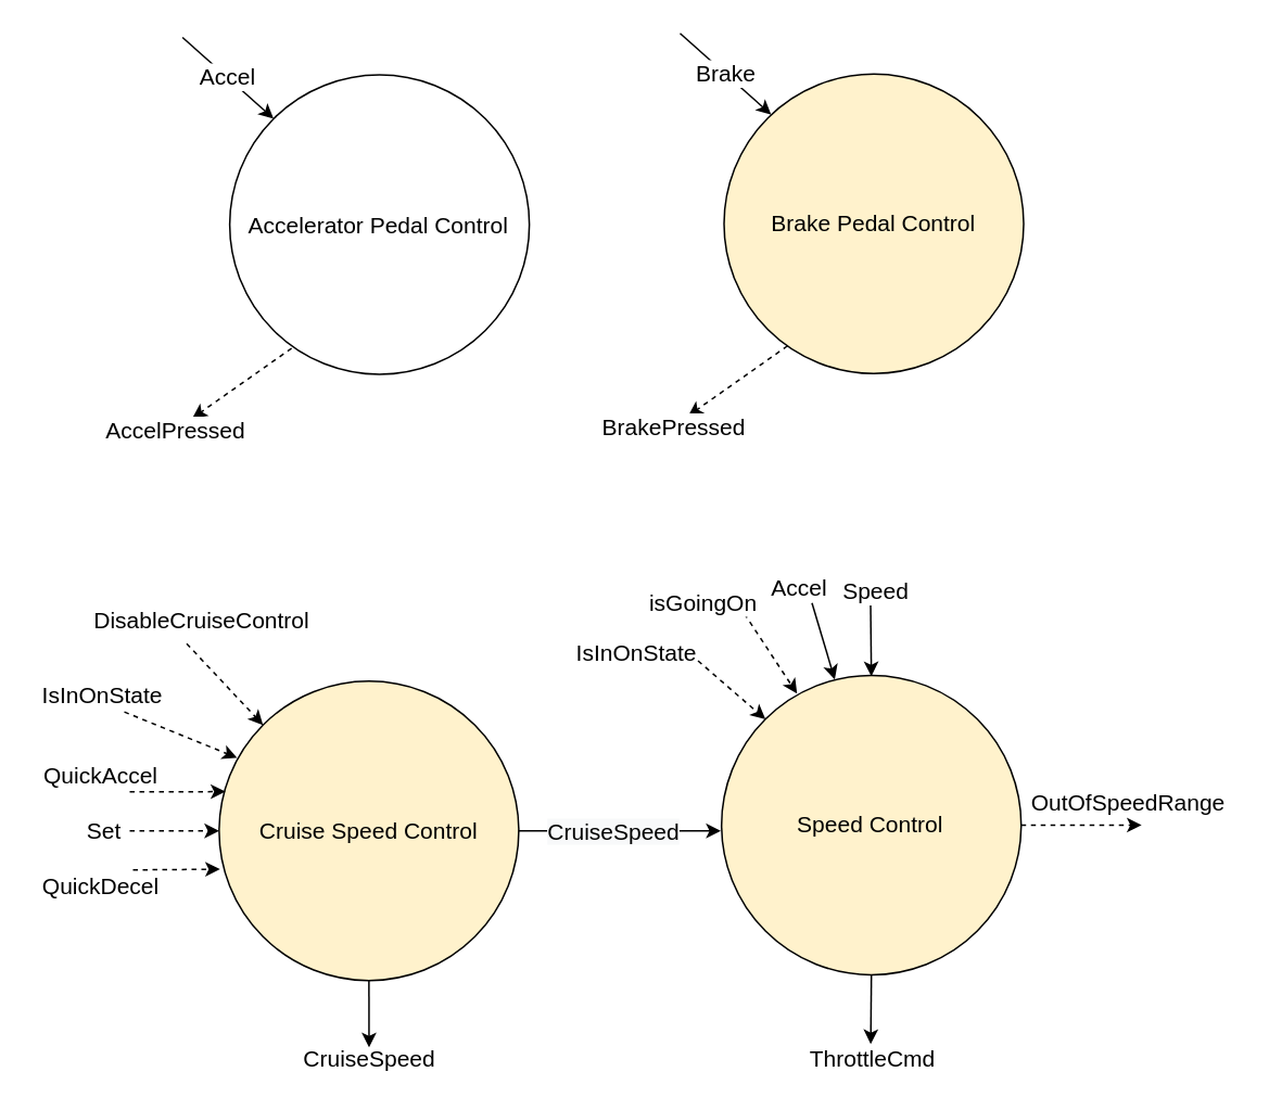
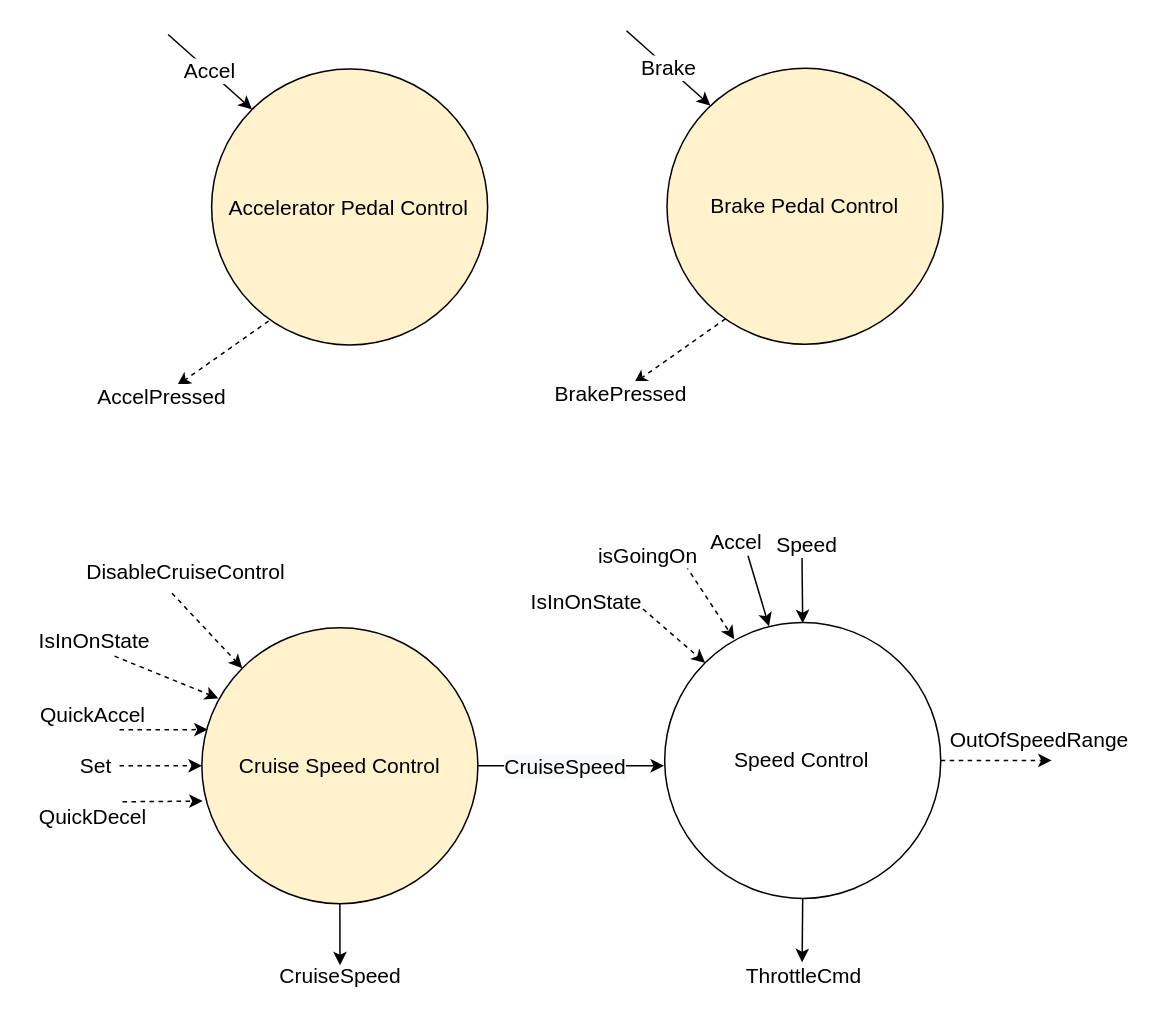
  <mxCell id="0" />
  <mxCell id="1" parent="0" />
- <mxCell id="2" value="Accelerator Pedal Control" style="ellipse;whiteSpace=wrap;html=1;aspect=fixed;fontSize=14;" parent="1" vertex="1"><mxGeometry x="140.42" y="45.5" width="184" height="184" as="geometry" /></mxCell>
+ <mxCell id="2" value="Accelerator Pedal Control" style="ellipse;whiteSpace=wrap;html=1;aspect=fixed;fontSize=14;fillColor=#fff2cc;" parent="1" vertex="1"><mxGeometry x="140.42" y="45.5" width="184" height="184" as="geometry" /></mxCell>
  <mxCell id="3" value="Brake Pedal Control" style="ellipse;whiteSpace=wrap;html=1;aspect=fixed;fontSize=14;fillColor=#fff2cc;" parent="1" vertex="1"><mxGeometry x="444" y="45" width="184" height="184" as="geometry" /></mxCell>
- <mxCell id="4" value="Speed Control" style="ellipse;whiteSpace=wrap;html=1;aspect=fixed;fontSize=14;fillColor=#fff2cc;" parent="1" vertex="1"><mxGeometry x="442.47" y="414.45" width="184" height="184" as="geometry" /></mxCell>
+ <mxCell id="4" value="Speed Control" style="ellipse;whiteSpace=wrap;html=1;aspect=fixed;fontSize=14;" parent="1" vertex="1"><mxGeometry x="442.47" y="414.45" width="184" height="184" as="geometry" /></mxCell>
  <mxCell id="5" value="Cruise Speed Control" style="ellipse;whiteSpace=wrap;html=1;aspect=fixed;fontSize=14;fillColor=#fff2cc;" parent="1" vertex="1"><mxGeometry x="133.92" y="418" width="184" height="184" as="geometry" /></mxCell>
  <mxCell id="6" value="Accel" style="endArrow=classic;html=1;strokeColor=#000000;entryX=0;entryY=0;entryDx=0;entryDy=0;fontSize=14;" parent="1" target="2" edge="1"><mxGeometry width="50" height="50" relative="1" as="geometry"><mxPoint x="111.42" y="22.5" as="sourcePoint" /><mxPoint x="498.42" y="223.5" as="targetPoint" /></mxGeometry></mxCell>
  <mxCell id="7" value="AccelPressed" style="endArrow=classic;html=1;strokeColor=#000000;fontSize=14;dashed=1;" parent="1" edge="1"><mxGeometry x="1" y="-12" width="50" height="50" relative="1" as="geometry"><mxPoint x="178.42" y="213.5" as="sourcePoint" /><mxPoint x="117.42" y="256.5" as="targetPoint" /><mxPoint x="-3" y="17" as="offset" /></mxGeometry></mxCell>
  <mxCell id="8" value="Brake" style="endArrow=classic;html=1;strokeColor=#000000;entryX=0;entryY=0;entryDx=0;entryDy=0;fontSize=14;" parent="1" edge="1"><mxGeometry width="50" height="50" relative="1" as="geometry"><mxPoint x="417" y="20" as="sourcePoint" /><mxPoint x="472.946" y="69.946" as="targetPoint" /></mxGeometry></mxCell>
  <mxCell id="9" value="BrakePressed" style="endArrow=classic;html=1;strokeColor=#000000;fontSize=14;dashed=1;" parent="1" edge="1"><mxGeometry x="1" y="11" width="50" height="50" relative="1" as="geometry"><mxPoint x="483" y="212" as="sourcePoint" /><mxPoint x="422" y="255" as="targetPoint" /><mxPoint x="-15" y="-2" as="offset" /></mxGeometry></mxCell>
  <mxCell id="10" value="" style="group;rotation=90;" parent="1" vertex="1" connectable="0"><mxGeometry x="442.47" y="391" width="41" height="46" as="geometry" /></mxCell>
  <mxCell id="11" value="" style="endArrow=classic;html=1;strokeColor=#000000;fontSize=14;" parent="10" edge="1"><mxGeometry width="50" height="50" relative="1" as="geometry"><mxPoint x="91.53" y="-20" as="sourcePoint" /><mxPoint x="92" y="24" as="targetPoint" /></mxGeometry></mxCell>
  <mxCell id="12" value="Speed" style="text;html=1;align=center;verticalAlign=middle;resizable=0;points=[];labelBackgroundColor=#ffffff;fontSize=14;" parent="11" vertex="1" connectable="0"><mxGeometry x="-0.052" y="2" relative="1" as="geometry"><mxPoint x="-0.22" y="-29.91" as="offset" /></mxGeometry></mxCell>
  <mxCell id="13" value="&lt;span style=&quot;color: rgba(0 , 0 , 0 , 0) ; font-family: monospace ; font-size: 0px&quot;&gt;%3CmxGraphModel%3E%3Croot%3E%3CmxCell%20id%3D%220%22%2F%3E%3CmxCell%20id%3D%221%22%20parent%3D%220%22%2F%3E%3CmxCell%20id%3D%222%22%20value%3D%22%22%20style%3D%22group%3Brotation%3D90%3B%22%20vertex%3D%221%22%20connectable%3D%220%22%20parent%3D%221%22%3E%3CmxGeometry%20x%3D%22937%22%20y%3D%2262%22%20width%3D%2241%22%20height%3D%2246%22%20as%3D%22geometry%22%2F%3E%3C%2FmxCell%3E%3CmxCell%20id%3D%223%22%20value%3D%22%22%20style%3D%22endArrow%3Dclassic%3Bhtml%3D1%3BstrokeColor%3D%23000000%3BfontSize%3D14%3B%22%20edge%3D%221%22%20parent%3D%222%22%3E%3CmxGeometry%20width%3D%2250%22%20height%3D%2250%22%20relative%3D%221%22%20as%3D%22geometry%22%3E%3CmxPoint%20x%3D%22-2%22%20y%3D%222%22%20as%3D%22sourcePoint%22%2F%3E%3CmxPoint%20x%3D%2240%22%20y%3D%2241%22%20as%3D%22targetPoint%22%2F%3E%3C%2FmxGeometry%3E%3C%2FmxCell%3E%3CmxCell%20id%3D%224%22%20value%3D%22%22%20style%3D%22endArrow%3Dclassic%3Bhtml%3D1%3BstrokeColor%3D%23000000%3BfontSize%3D14%3B%22%20edge%3D%221%22%20parent%3D%222%22%3E%3CmxGeometry%20width%3D%2250%22%20height%3D%2250%22%20relative%3D%221%22%20as%3D%22geometry%22%3E%3CmxPoint%20x%3D%221%22%20y%3D%225%22%20as%3D%22sourcePoint%22%2F%3E%3CmxPoint%20x%3D%2243%22%20y%3D%2244%22%20as%3D%22targetPoint%22%2F%3E%3C%2FmxGeometry%3E%3C%2FmxCell%3E%3CmxCell%20id%3D%225%22%20value%3D%22Speed%22%20style%3D%22text%3Bhtml%3D1%3Balign%3Dcenter%3BverticalAlign%3Dmiddle%3Bresizable%3D0%3Bpoints%3D%5B%5D%3BlabelBackgroundColor%3D%23ffffff%3BfontSize%3D14%3B%22%20vertex%3D%221%22%20connectable%3D%220%22%20parent%3D%224%22%3E%3CmxGeometry%20x%3D%22-0.052%22%20y%3D%222%22%20relative%3D%221%22%20as%3D%22geometry%22%3E%3CmxPoint%20x%3D%22-5.46%22%20y%3D%22-4.2%22%20as%3D%22offset%22%2F%3E%3C%2FmxGeometry%3E%3C%2FmxCell%3E%3C%2Froot%3E%3C%2FmxGraphModel%3E&lt;/span&gt;" style="text;html=1;align=center;verticalAlign=middle;resizable=0;points=[];autosize=1;fontSize=14;" parent="1" vertex="1"><mxGeometry x="366" y="375" width="10" height="26" as="geometry" /></mxCell>
  <mxCell id="14" value="" style="group;rotation=90;" parent="1" vertex="1" connectable="0"><mxGeometry x="609.47" y="558.45" width="41" height="46" as="geometry" /></mxCell>
  <mxCell id="15" value="" style="endArrow=classic;html=1;strokeColor=#000000;fontSize=14;exitX=0.5;exitY=1;exitDx=0;exitDy=0;" parent="14" source="4" edge="1"><mxGeometry width="50" height="50" relative="1" as="geometry"><mxPoint x="1" y="5" as="sourcePoint" /><mxPoint x="-75.39" y="82.55" as="targetPoint" /></mxGeometry></mxCell>
  <mxCell id="16" value="ThrottleCmd" style="text;html=1;align=center;verticalAlign=middle;resizable=0;points=[];labelBackgroundColor=#ffffff;fontSize=14;" parent="15" vertex="1" connectable="0"><mxGeometry x="-0.052" y="2" relative="1" as="geometry"><mxPoint x="-1.82" y="31.53" as="offset" /></mxGeometry></mxCell>
  <mxCell id="17" value="" style="endArrow=classic;html=1;strokeColor=#000000;fontSize=14;dashed=1;exitX=1;exitY=0.5;exitDx=0;exitDy=0;" parent="1" source="4" edge="1"><mxGeometry width="50" height="50" relative="1" as="geometry"><mxPoint x="525.47" y="598.45" as="sourcePoint" /><mxPoint x="700.47" y="506.45" as="targetPoint" /></mxGeometry></mxCell>
  <mxCell id="18" value="OutOfSpeedRange" style="text;html=1;align=center;verticalAlign=middle;resizable=0;points=[];autosize=1;fontSize=14;" parent="1" vertex="1"><mxGeometry x="627.08" y="482" width="129" height="21" as="geometry" /></mxCell>
  <mxCell id="19" value="" style="endArrow=classic;html=1;strokeColor=#000000;fontSize=14;" parent="1" edge="1"><mxGeometry width="50" height="50" relative="1" as="geometry"><mxPoint x="498" y="370" as="sourcePoint" /><mxPoint x="512" y="417" as="targetPoint" /></mxGeometry></mxCell>
  <mxCell id="20" value="Accel" style="text;html=1;align=center;verticalAlign=middle;resizable=0;points=[];labelBackgroundColor=#ffffff;fontSize=14;" parent="19" vertex="1" connectable="0"><mxGeometry x="0.567" y="-1" relative="1" as="geometry"><mxPoint x="-18" y="-46.06" as="offset" /></mxGeometry></mxCell>
  <mxCell id="21" value="" style="endArrow=classic;html=1;strokeColor=#000000;fontSize=14;exitX=1;exitY=0.5;exitDx=0;exitDy=0;" parent="1" source="5" edge="1"><mxGeometry width="50" height="50" relative="1" as="geometry"><mxPoint x="728" y="328.46" as="sourcePoint" /><mxPoint x="442" y="510" as="targetPoint" /><Array as="points" /></mxGeometry></mxCell>
  <mxCell id="22" value="&lt;span style=&quot;background-color: rgb(248, 249, 250); font-size: 14px;&quot;&gt;&lt;font style=&quot;font-size: 14px;&quot;&gt;CruiseSpeed&lt;/font&gt;&lt;/span&gt;" style="edgeLabel;html=1;align=center;verticalAlign=middle;resizable=0;points=[];fontSize=14;" parent="21" vertex="1" connectable="0"><mxGeometry x="-0.073" relative="1" as="geometry"><mxPoint as="offset" /></mxGeometry></mxCell>
  <mxCell id="23" value="&lt;font style=&quot;font-size: 14px&quot;&gt;Set&lt;/font&gt;" style="endArrow=classic;html=1;entryX=0;entryY=0.5;entryDx=0;entryDy=0;dashed=1;" parent="1" target="5" edge="1"><mxGeometry x="-1" y="-16" width="50" height="50" relative="1" as="geometry"><mxPoint x="79" y="510" as="sourcePoint" /><mxPoint x="224.4" y="603.24" as="targetPoint" /><mxPoint x="-16" y="-16" as="offset" /></mxGeometry></mxCell>
  <mxCell id="24" value="&lt;font style=&quot;font-size: 14px&quot;&gt;QuickAccel&lt;/font&gt;" style="endArrow=classic;html=1;entryX=0.021;entryY=0.369;entryDx=0;entryDy=0;dashed=1;entryPerimeter=0;" parent="1" target="5" edge="1"><mxGeometry x="-1" y="21" width="50" height="50" relative="1" as="geometry"><mxPoint x="79" y="486" as="sourcePoint" /><mxPoint x="191.92" y="597" as="targetPoint" /><mxPoint x="-18" y="11" as="offset" /></mxGeometry></mxCell>
  <mxCell id="25" value="&lt;font style=&quot;font-size: 14px&quot;&gt;QuickDecel&lt;/font&gt;" style="endArrow=classic;html=1;entryX=0.003;entryY=0.628;entryDx=0;entryDy=0;entryPerimeter=0;fontSize=12;dashed=1;" parent="1" target="5" edge="1"><mxGeometry x="-1" y="-22" width="50" height="50" relative="1" as="geometry"><mxPoint x="81" y="534" as="sourcePoint" /><mxPoint x="255.12" y="597.32" as="targetPoint" /><mxPoint x="-20" y="-12" as="offset" /></mxGeometry></mxCell>
  <mxCell id="26" value="" style="endArrow=classic;html=1;strokeColor=#000000;fontSize=14;exitX=0.5;exitY=1;exitDx=0;exitDy=0;" parent="1" source="5" edge="1"><mxGeometry width="50" height="50" relative="1" as="geometry"><mxPoint x="317.92" y="511.46" as="sourcePoint" /><mxPoint x="226" y="643" as="targetPoint" /></mxGeometry></mxCell>
  <mxCell id="27" value="CruiseSpeed" style="text;html=1;align=center;verticalAlign=middle;resizable=0;points=[];autosize=1;fontSize=14;" parent="1" vertex="1"><mxGeometry x="180.42" y="639" width="91" height="21" as="geometry" /></mxCell>
  <mxCell id="28" value="" style="endArrow=classic;html=1;entryX=0.252;entryY=0.061;entryDx=0;entryDy=0;entryPerimeter=0;dashed=1;" parent="1" target="4" edge="1"><mxGeometry width="50" height="50" relative="1" as="geometry"><mxPoint x="456.47" y="376.6" as="sourcePoint" /><mxPoint x="459.47" y="381.6" as="targetPoint" /></mxGeometry></mxCell>
  <mxCell id="29" value="&lt;font style=&quot;font-size: 14px;&quot;&gt;isGoingOn&lt;/font&gt;" style="edgeLabel;html=1;align=center;verticalAlign=middle;resizable=0;points=[];fontSize=14;" parent="28" vertex="1" connectable="0"><mxGeometry x="-0.832" y="1" relative="1" as="geometry"><mxPoint x="-29.52" y="-10.53" as="offset" /></mxGeometry></mxCell>
  <mxCell id="30" value="" style="endArrow=classic;html=1;entryX=0.06;entryY=0.256;entryDx=0;entryDy=0;entryPerimeter=0;dashed=1;exitX=0.663;exitY=0.997;exitDx=0;exitDy=0;exitPerimeter=0;" parent="1" target="5" edge="1" source="31"><mxGeometry width="50" height="50" relative="1" as="geometry"><mxPoint x="75" y="434" as="sourcePoint" /><mxPoint x="384" y="392" as="targetPoint" /></mxGeometry></mxCell>
  <mxCell id="31" value="&lt;span style=&quot;background-color: rgb(255 , 255 , 255)&quot;&gt;&lt;font style=&quot;font-size: 14px&quot;&gt;IsInOnState&lt;/font&gt;&lt;/span&gt;" style="text;html=1;align=center;verticalAlign=middle;resizable=0;points=[];autosize=1;" parent="1" vertex="1"><mxGeometry x="20" y="417" width="84" height="20" as="geometry" /></mxCell>
  <mxCell id="32" value="" style="endArrow=classic;html=1;dashed=1;entryX=0;entryY=0;entryDx=0;entryDy=0;" parent="1" target="4" edge="1"><mxGeometry width="50" height="50" relative="1" as="geometry"><mxPoint x="423.47" y="401.6" as="sourcePoint" /><mxPoint x="500.47" y="454.6" as="targetPoint" /></mxGeometry></mxCell>
  <mxCell id="33" value="&lt;font style=&quot;font-size: 14px;&quot;&gt;IsInOnState&lt;/font&gt;" style="edgeLabel;html=1;align=center;verticalAlign=middle;resizable=0;points=[];fontSize=14;" parent="32" vertex="1" connectable="0"><mxGeometry x="-0.616" relative="1" as="geometry"><mxPoint x="-43.46" y="-9.05" as="offset" /></mxGeometry></mxCell>
  <mxCell id="34" value="" style="endArrow=classic;html=1;entryX=0;entryY=0;entryDx=0;entryDy=0;dashed=1;" parent="1" target="5" edge="1"><mxGeometry width="50" height="50" relative="1" as="geometry"><mxPoint x="114" y="395" as="sourcePoint" /><mxPoint x="499" y="337" as="targetPoint" /></mxGeometry></mxCell>
  <mxCell id="35" value="&lt;font style=&quot;font-size: 14px&quot;&gt;DisableCruiseControl&lt;/font&gt;" style="edgeLabel;html=1;align=center;verticalAlign=middle;resizable=0;points=[];" parent="34" vertex="1" connectable="0"><mxGeometry x="-0.365" y="2" relative="1" as="geometry"><mxPoint x="-8.16" y="-29.29" as="offset" /></mxGeometry></mxCell>
